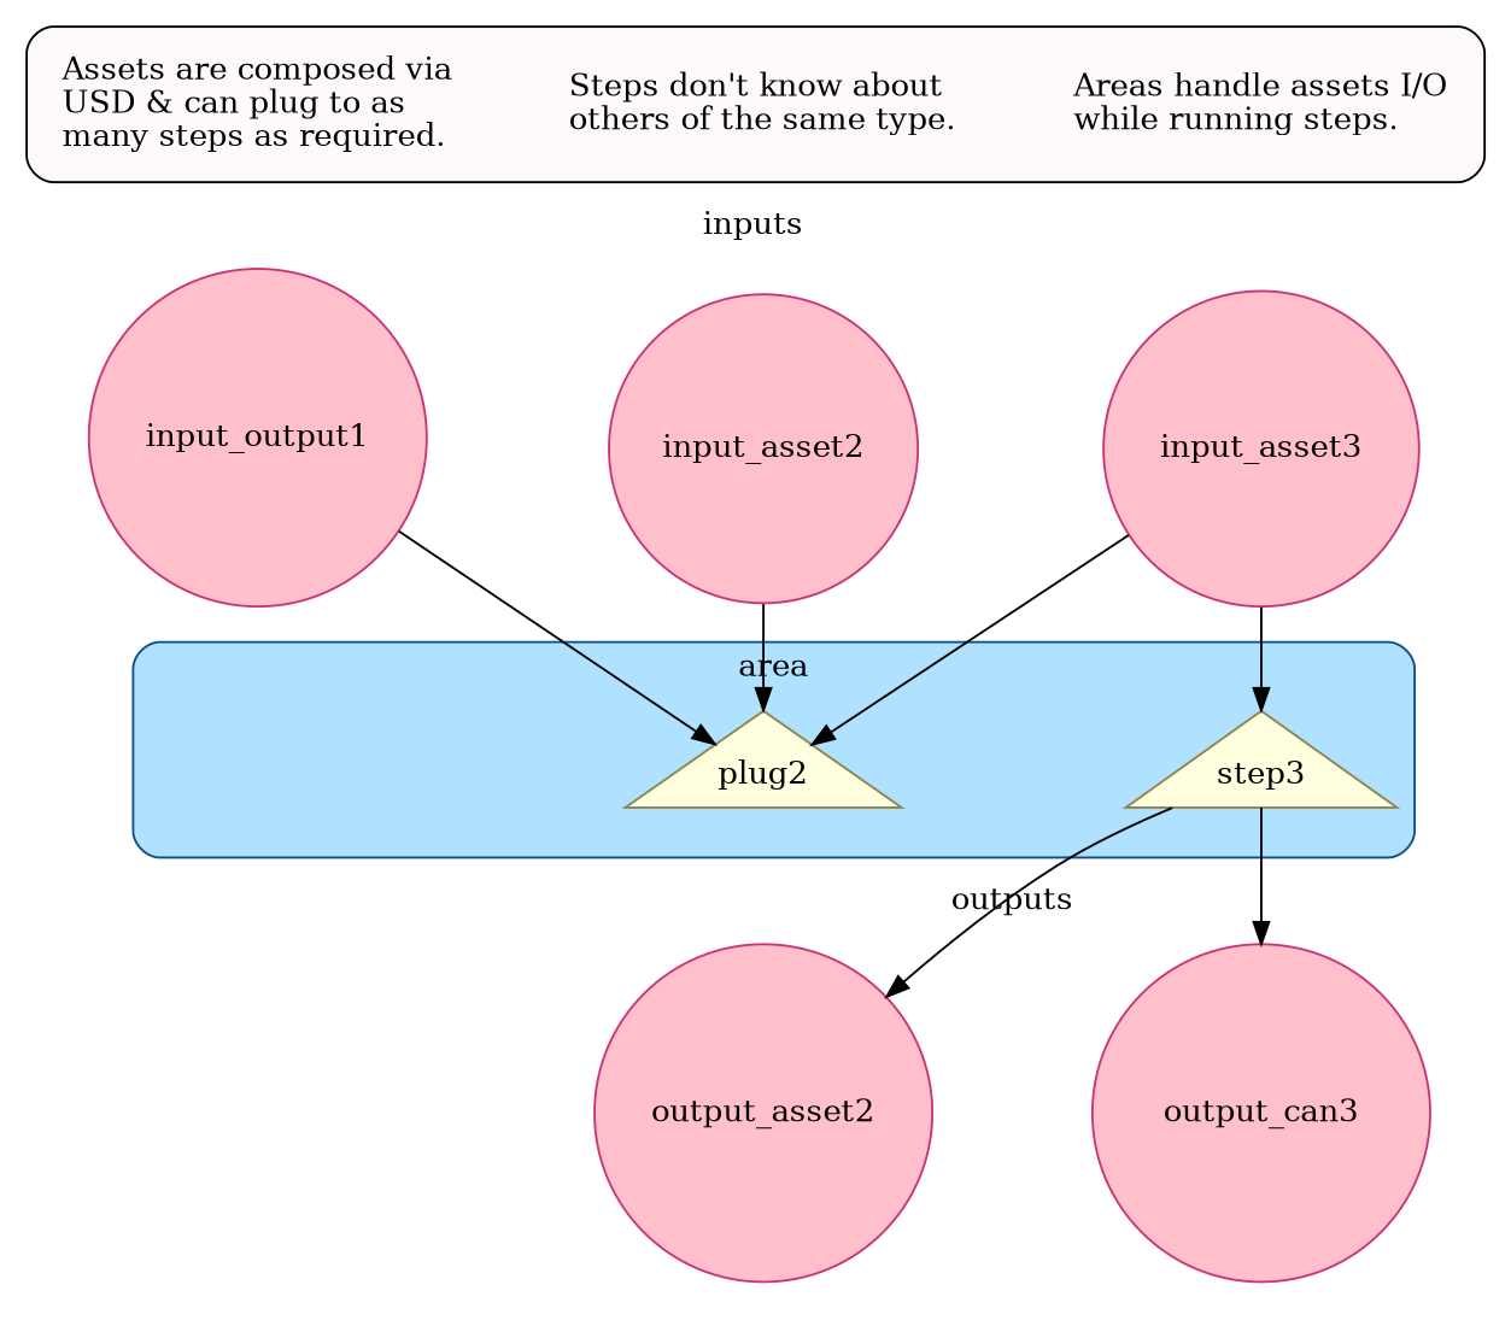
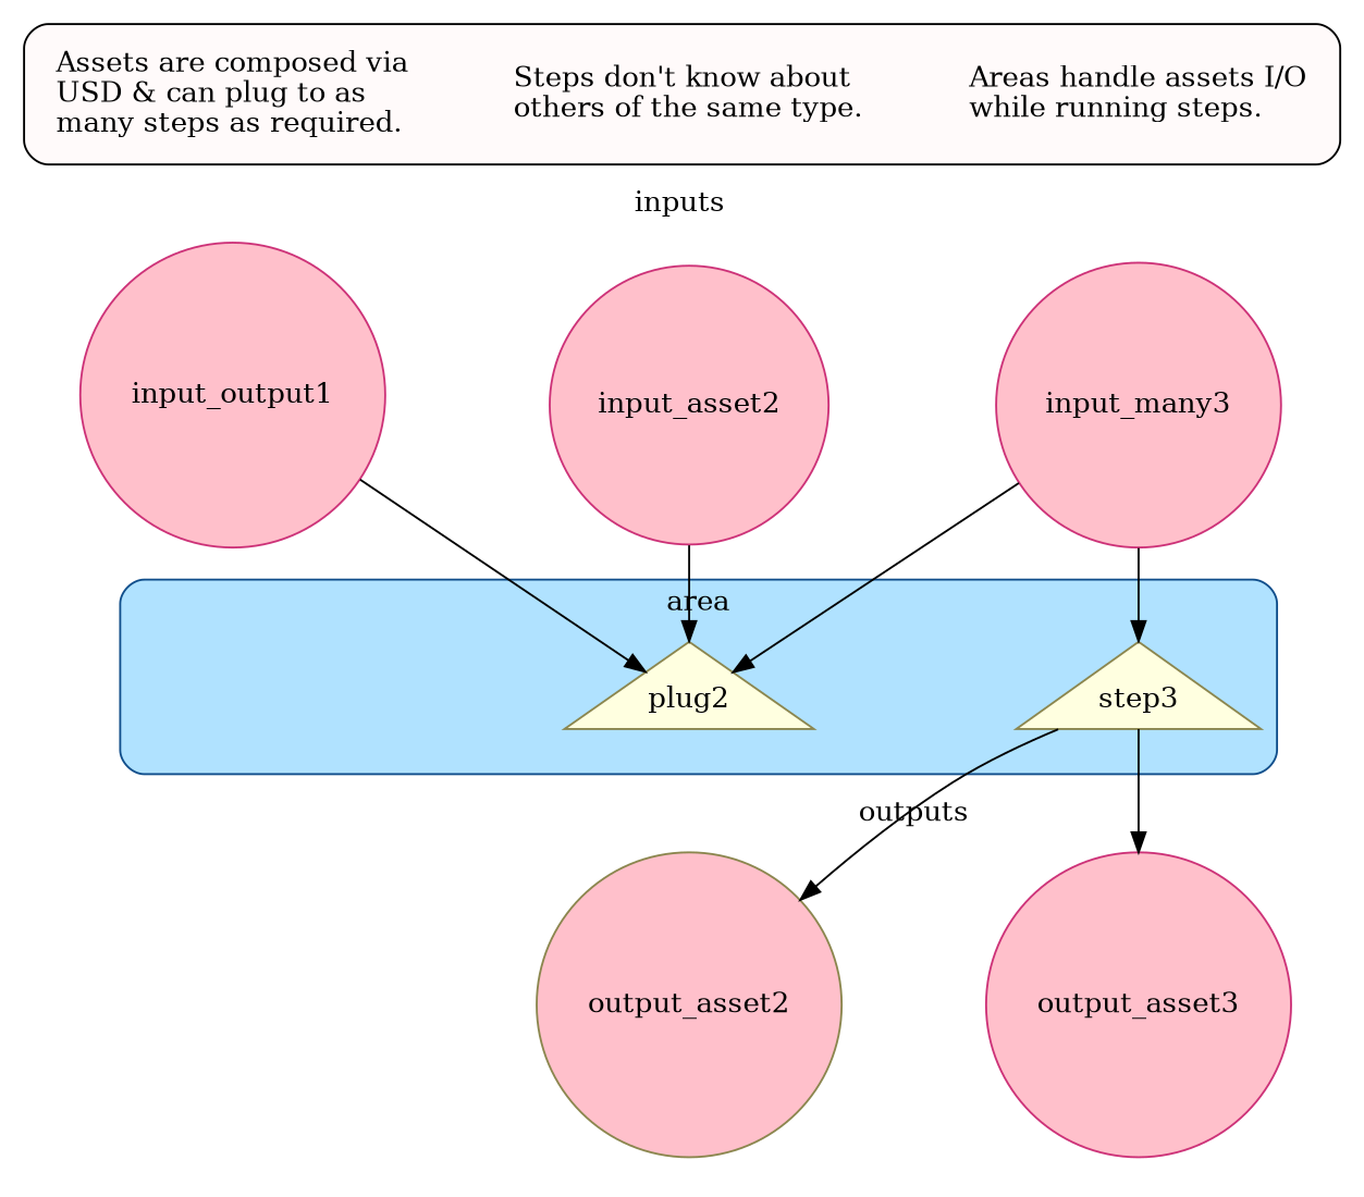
  digraph {
    newrank=true
    rankdir=LR
    node [color=violetred3 fillcolor=pink shape=circle style=filled]
    n1 [label=input_output1]
    sentinel [style=invis color="" fillcolor="" shape=""]
    n3 [label="Assets are composed via\lUSD & can plug to as\lmany steps as required.\l" shape=none color="" fillcolor="" style=""]
    input_asset2
    n5 [color=khaki4 fillcolor=lightyellow height=.8 label=plug2 shape=triangle]
-   output_asset2
+   output_asset2 [color=khaki4]
    n7 [label="Steps don't know about\lothers of the same type.\l" shape=none color="" fillcolor="" style=""]
-   input_asset3
+   input_asset3 [label=input_many3]
    step3 [color=khaki4 fillcolor=lightyellow height=.8 shape=triangle]
-   output_asset3 [label=output_can3]
+   output_asset3
    n11 [label="Areas handle assets I/O\lwhile running steps.\l" shape=none color="" fillcolor="" style=""]
    subgraph sub_1 {
      rank=same
      n1
      sentinel
      n3
    }
    subgraph sub_2 {
      rank=same
      input_asset2
      n5
      output_asset2
      n7
    }
    subgraph sub_3 {
      rank=same
      input_asset3
      step3
      output_asset3
      n11
    }
    subgraph cluster_4 {
      color=invis
      label=inputs
      n1
      input_asset2
      input_asset3
    }
    subgraph cluster_5 {
      color=dodgerblue4
      fillcolor=lightskyblue1
      label=area
      style="filled,rounded"
      sentinel
      n5
      step3
    }
    subgraph cluster_6 {
      color=invis
      label=outputs
      output_asset2
      output_asset3
    }
    subgraph cluster_7 {
      fillcolor=snow
      style="rounded,filled"
      n3
      n7
      n11
    }
    n1 -> input_asset2 [style=invis]
    n1 -> n5
    sentinel -> n5 [style=invis]
    input_asset2 -> n5
    input_asset2 -> input_asset3 [style=invis]
    n5 -> step3 [style=invis]
    output_asset2 -> output_asset3 [style=invis]
    input_asset3 -> n5
    input_asset3 -> step3
    step3 -> output_asset2
    step3 -> output_asset3
  }
